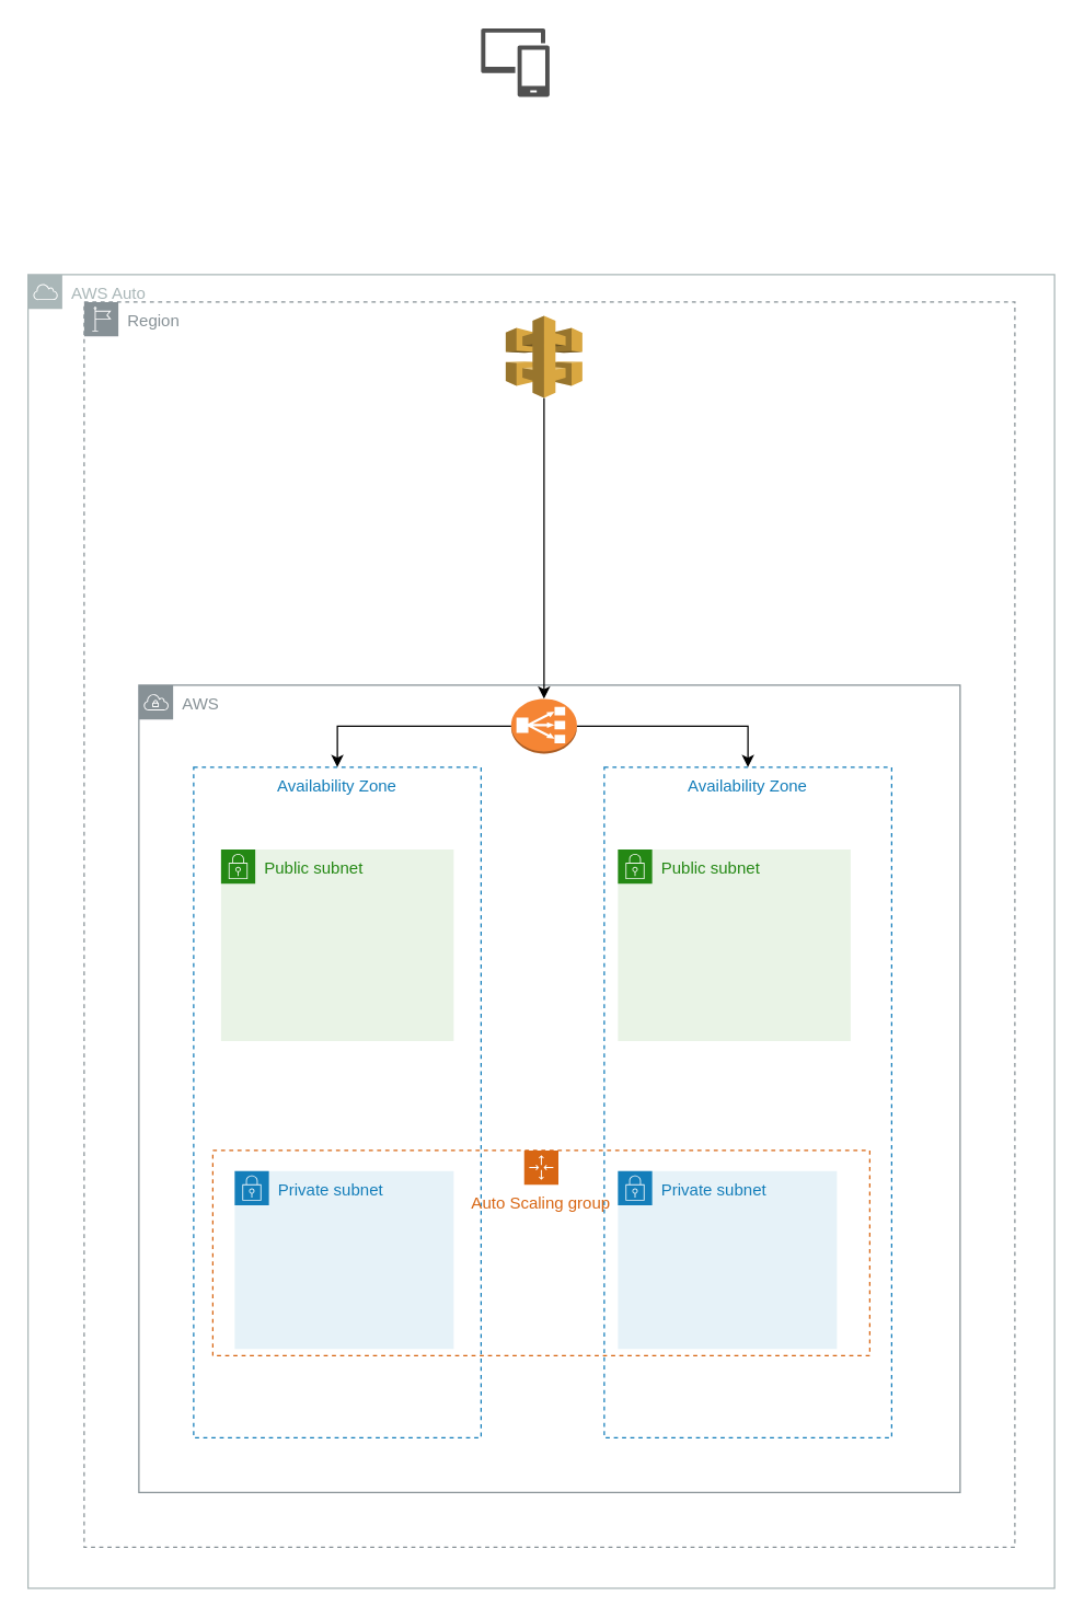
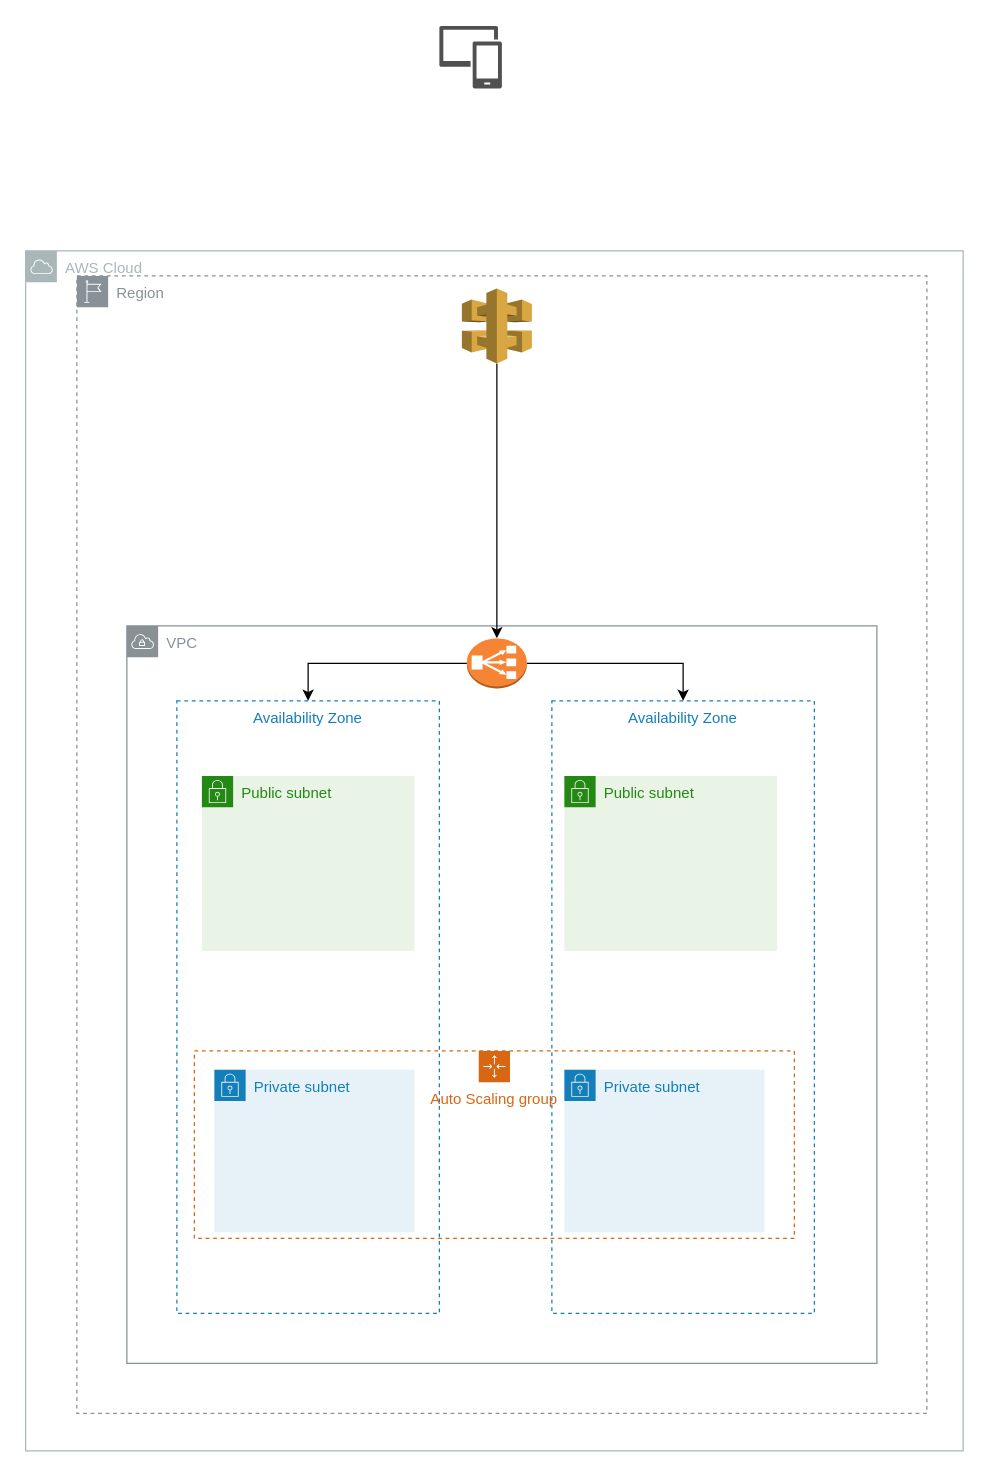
  <mxCell id="0" />
  <mxCell id="1" parent="0" />
- <mxCell id="2" value="AWS Auto" style="sketch=0;outlineConnect=0;gradientColor=none;html=1;whiteSpace=wrap;fontSize=12;fontStyle=0;shape=mxgraph.aws4.group;grIcon=mxgraph.aws4.group_aws_cloud;strokeColor=#AAB7B8;fillColor=none;verticalAlign=top;align=left;spacingLeft=30;fontColor=#AAB7B8;dashed=0;" parent="1" vertex="1"><mxGeometry x="20" y="200" width="750" height="960" as="geometry" /></mxCell>
+ <mxCell id="2" value="AWS Cloud" style="sketch=0;outlineConnect=0;gradientColor=none;html=1;whiteSpace=wrap;fontSize=12;fontStyle=0;shape=mxgraph.aws4.group;grIcon=mxgraph.aws4.group_aws_cloud;strokeColor=#AAB7B8;fillColor=none;verticalAlign=top;align=left;spacingLeft=30;fontColor=#AAB7B8;dashed=0;" parent="1" vertex="1"><mxGeometry x="20" y="200" width="750" height="960" as="geometry" /></mxCell>
  <mxCell id="3" value="Region" style="sketch=0;outlineConnect=0;gradientColor=none;html=1;whiteSpace=wrap;fontSize=12;fontStyle=0;shape=mxgraph.aws4.group;grIcon=mxgraph.aws4.group_region;strokeColor=#879196;fillColor=none;verticalAlign=top;align=left;spacingLeft=30;fontColor=#879196;dashed=1;" parent="1" vertex="1"><mxGeometry x="61" y="220" width="680" height="910" as="geometry" /></mxCell>
- <mxCell id="4" value="AWS" style="sketch=0;outlineConnect=0;gradientColor=none;html=1;whiteSpace=wrap;fontSize=12;fontStyle=0;shape=mxgraph.aws4.group;grIcon=mxgraph.aws4.group_vpc;strokeColor=#879196;fillColor=none;verticalAlign=top;align=left;spacingLeft=30;fontColor=#879196;dashed=0;" parent="1" vertex="1"><mxGeometry x="101" y="500" width="600" height="590" as="geometry" /></mxCell>
+ <mxCell id="4" value="VPC" style="sketch=0;outlineConnect=0;gradientColor=none;html=1;whiteSpace=wrap;fontSize=12;fontStyle=0;shape=mxgraph.aws4.group;grIcon=mxgraph.aws4.group_vpc;strokeColor=#879196;fillColor=none;verticalAlign=top;align=left;spacingLeft=30;fontColor=#879196;dashed=0;" parent="1" vertex="1"><mxGeometry x="101" y="500" width="600" height="590" as="geometry" /></mxCell>
  <mxCell id="5" value="Availability Zone" style="fillColor=none;strokeColor=#147EBA;dashed=1;verticalAlign=top;fontStyle=0;fontColor=#147EBA;whiteSpace=wrap;html=1;" parent="1" vertex="1"><mxGeometry x="141" y="560" width="210" height="490" as="geometry" /></mxCell>
  <mxCell id="6" value="Public subnet" style="points=[[0,0],[0.25,0],[0.5,0],[0.75,0],[1,0],[1,0.25],[1,0.5],[1,0.75],[1,1],[0.75,1],[0.5,1],[0.25,1],[0,1],[0,0.75],[0,0.5],[0,0.25]];outlineConnect=0;gradientColor=none;html=1;whiteSpace=wrap;fontSize=12;fontStyle=0;container=1;pointerEvents=0;collapsible=0;recursiveResize=0;shape=mxgraph.aws4.group;grIcon=mxgraph.aws4.group_security_group;grStroke=0;strokeColor=#248814;fillColor=#E9F3E6;verticalAlign=top;align=left;spacingLeft=30;fontColor=#248814;dashed=0;" parent="1" vertex="1"><mxGeometry x="161" y="620" width="170" height="140" as="geometry" /></mxCell>
  <mxCell id="7" value="Private subnet" style="points=[[0,0],[0.25,0],[0.5,0],[0.75,0],[1,0],[1,0.25],[1,0.5],[1,0.75],[1,1],[0.75,1],[0.5,1],[0.25,1],[0,1],[0,0.75],[0,0.5],[0,0.25]];outlineConnect=0;gradientColor=none;html=1;whiteSpace=wrap;fontSize=12;fontStyle=0;container=1;pointerEvents=0;collapsible=0;recursiveResize=0;shape=mxgraph.aws4.group;grIcon=mxgraph.aws4.group_security_group;grStroke=0;strokeColor=#147EBA;fillColor=#E6F2F8;verticalAlign=top;align=left;spacingLeft=30;fontColor=#147EBA;dashed=0;" parent="1" vertex="1"><mxGeometry x="171" y="855" width="160" height="130" as="geometry" /></mxCell>
  <mxCell id="8" value="Public subnet" style="points=[[0,0],[0.25,0],[0.5,0],[0.75,0],[1,0],[1,0.25],[1,0.5],[1,0.75],[1,1],[0.75,1],[0.5,1],[0.25,1],[0,1],[0,0.75],[0,0.5],[0,0.25]];outlineConnect=0;gradientColor=none;html=1;whiteSpace=wrap;fontSize=12;fontStyle=0;container=1;pointerEvents=0;collapsible=0;recursiveResize=0;shape=mxgraph.aws4.group;grIcon=mxgraph.aws4.group_security_group;grStroke=0;strokeColor=#248814;fillColor=#E9F3E6;verticalAlign=top;align=left;spacingLeft=30;fontColor=#248814;dashed=0;" parent="1" vertex="1"><mxGeometry x="451" y="620" width="170" height="140" as="geometry" /></mxCell>
  <mxCell id="9" value="Private subnet" style="points=[[0,0],[0.25,0],[0.5,0],[0.75,0],[1,0],[1,0.25],[1,0.5],[1,0.75],[1,1],[0.75,1],[0.5,1],[0.25,1],[0,1],[0,0.75],[0,0.5],[0,0.25]];outlineConnect=0;gradientColor=none;html=1;whiteSpace=wrap;fontSize=12;fontStyle=0;container=1;pointerEvents=0;collapsible=0;recursiveResize=0;shape=mxgraph.aws4.group;grIcon=mxgraph.aws4.group_security_group;grStroke=0;strokeColor=#147EBA;fillColor=#E6F2F8;verticalAlign=top;align=left;spacingLeft=30;fontColor=#147EBA;dashed=0;" parent="1" vertex="1"><mxGeometry x="451" y="855" width="160" height="130" as="geometry" /></mxCell>
  <mxCell id="10" value="Availability Zone" style="fillColor=none;strokeColor=#147EBA;dashed=1;verticalAlign=top;fontStyle=0;fontColor=#147EBA;whiteSpace=wrap;html=1;" parent="1" vertex="1"><mxGeometry x="441" y="560" width="210" height="490" as="geometry" /></mxCell>
  <mxCell id="11" value="" style="sketch=0;pointerEvents=1;shadow=0;dashed=0;html=1;strokeColor=none;labelPosition=center;verticalLabelPosition=bottom;verticalAlign=top;align=center;fillColor=#505050;shape=mxgraph.mscae.intune.device_group" vertex="1" parent="1"><mxGeometry x="351" y="20" width="50" height="50" as="geometry" /></mxCell>
  <mxCell id="12" style="edgeStyle=orthogonalEdgeStyle;rounded=0;orthogonalLoop=1;jettySize=auto;html=1;" edge="1" parent="1" source="13" target="16"><mxGeometry relative="1" as="geometry" /></mxCell>
  <mxCell id="13" value="" style="outlineConnect=0;dashed=0;verticalLabelPosition=bottom;verticalAlign=top;align=center;html=1;shape=mxgraph.aws3.api_gateway;fillColor=#D9A741;gradientColor=none;" vertex="1" parent="1"><mxGeometry x="369" y="230" width="56" height="60" as="geometry" /></mxCell>
  <mxCell id="14" style="edgeStyle=orthogonalEdgeStyle;rounded=0;orthogonalLoop=1;jettySize=auto;html=1;entryX=0.5;entryY=0;entryDx=0;entryDy=0;" edge="1" parent="1" source="16" target="10"><mxGeometry relative="1" as="geometry" /></mxCell>
  <mxCell id="15" style="edgeStyle=orthogonalEdgeStyle;rounded=0;orthogonalLoop=1;jettySize=auto;html=1;" edge="1" parent="1" source="16" target="5"><mxGeometry relative="1" as="geometry" /></mxCell>
  <mxCell id="16" value="" style="outlineConnect=0;dashed=0;verticalLabelPosition=bottom;verticalAlign=top;align=center;html=1;shape=mxgraph.aws3.classic_load_balancer;fillColor=#F58534;gradientColor=none;" vertex="1" parent="1"><mxGeometry x="373" y="510" width="48" height="40" as="geometry" /></mxCell>
  <mxCell id="17" value="Auto Scaling group" style="points=[[0,0],[0.25,0],[0.5,0],[0.75,0],[1,0],[1,0.25],[1,0.5],[1,0.75],[1,1],[0.75,1],[0.5,1],[0.25,1],[0,1],[0,0.75],[0,0.5],[0,0.25]];outlineConnect=0;gradientColor=none;html=1;whiteSpace=wrap;fontSize=12;fontStyle=0;container=1;pointerEvents=0;collapsible=0;recursiveResize=0;shape=mxgraph.aws4.groupCenter;grIcon=mxgraph.aws4.group_auto_scaling_group;grStroke=1;strokeColor=#D86613;fillColor=none;verticalAlign=top;align=center;fontColor=#D86613;dashed=1;spacingTop=25;" vertex="1" parent="1"><mxGeometry x="155" y="840" width="480" height="150" as="geometry" /></mxCell>
